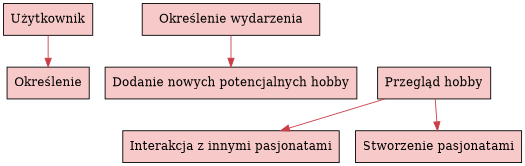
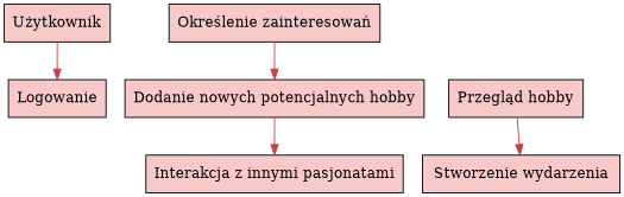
  digraph {
    node [fillcolor="#f7cac9" shape=rectangle style=filled]
    edge [color="#ca3e47"]
    "Użytkownik"
-   Logowanie [label="Określenie"]
-   "Określenie zainteresowań" [label="Określenie wydarzenia"]
+   Logowanie
+   "Określenie zainteresowań"
    "Dodanie nowych potencjalnych hobby"
    "Przegląd hobby"
    "Interakcja z innymi pasjonatami"
-   "Stworzenie wydarzenia" [label="Stworzenie pasjonatami"]
+   "Stworzenie wydarzenia"
    "Użytkownik" -> Logowanie
    "Określenie zainteresowań" -> "Dodanie nowych potencjalnych hobby"
-   "Przegląd hobby" -> "Interakcja z innymi pasjonatami"
+   "Dodanie nowych potencjalnych hobby" -> "Interakcja z innymi pasjonatami"
    "Przegląd hobby" -> "Stworzenie wydarzenia"
  }
